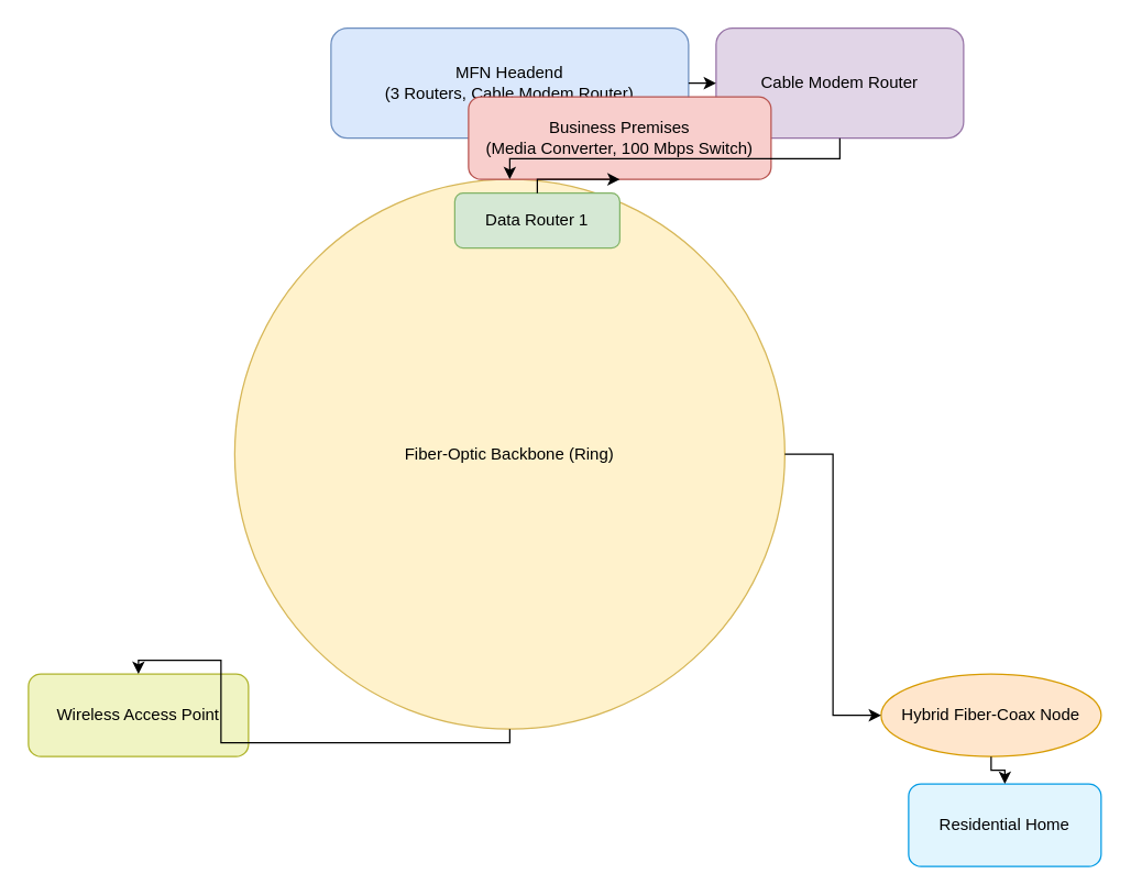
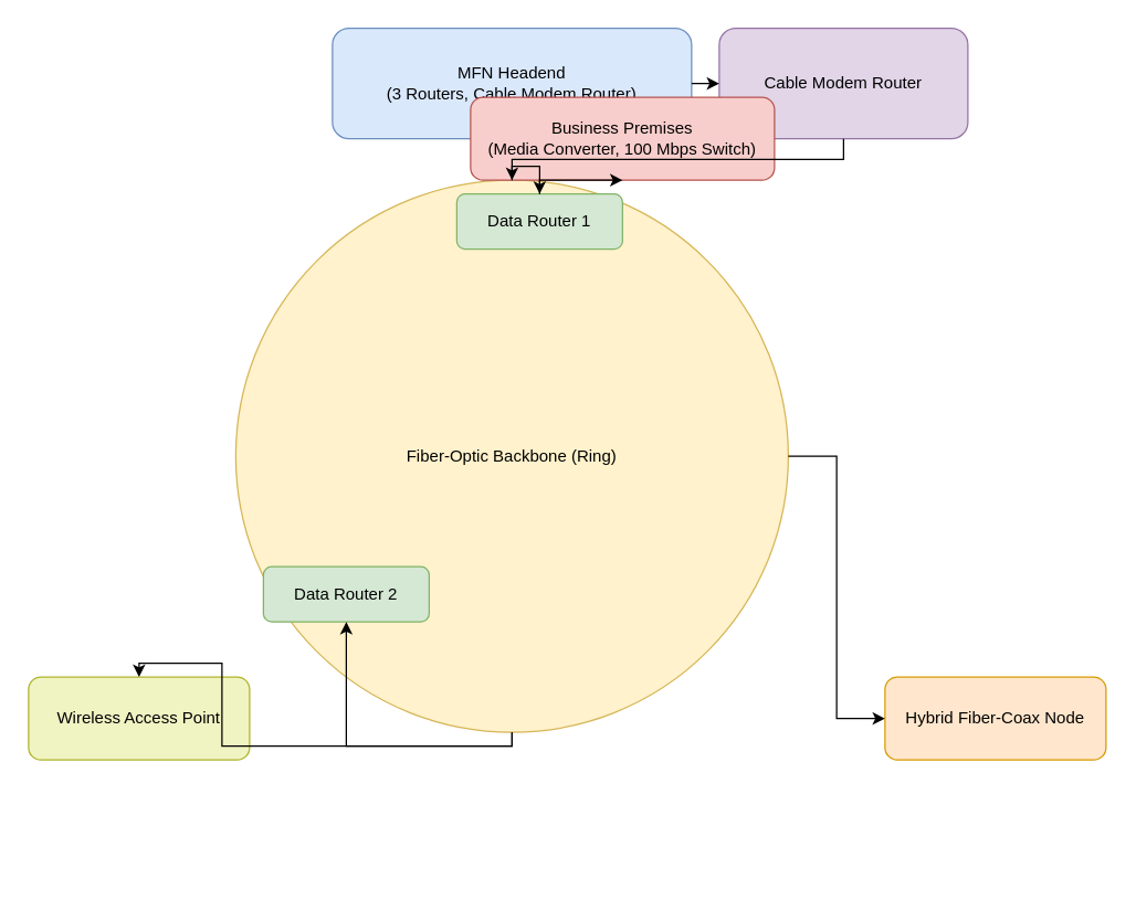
  <mxCell id="0" />
  <mxCell id="1" parent="0" />
  <mxCell id="2" value="MFN Headend&#10;(3 Routers, Cable Modem Router)" style="rounded=1;whiteSpace=wrap;html=1;fillColor=#dae8fc;strokeColor=#6c8ebf;fontSize=12;" vertex="1" parent="1"><mxGeometry x="240" y="20" width="260" height="80" as="geometry" /></mxCell>
  <mxCell id="3" value="Cable Modem Router" style="rounded=1;whiteSpace=wrap;html=1;fillColor=#e1d5e7;strokeColor=#9673a6;fontSize=12;" vertex="1" parent="1"><mxGeometry x="520" y="20" width="180" height="80" as="geometry" /></mxCell>
  <mxCell id="4" value="Fiber-Optic Backbone (Ring)" style="ellipse;whiteSpace=wrap;html=1;aspect=fixed;fillColor=#fff2cc;strokeColor=#d6b656;fontSize=12;" vertex="1" parent="1"><mxGeometry x="170" y="130" width="400" height="400" as="geometry" /></mxCell>
  <mxCell id="5" value="Data Router 1" style="rounded=1;whiteSpace=wrap;html=1;fillColor=#d5e8d4;strokeColor=#82b366;fontSize=12;" vertex="1" parent="1"><mxGeometry x="330" y="140" width="120" height="40" as="geometry" /></mxCell>
+ <mxCell id="6" value="Data Router 2" style="rounded=1;whiteSpace=wrap;html=1;fillColor=#d5e8d4;strokeColor=#82b366;fontSize=12;" vertex="1" parent="1"><mxGeometry x="190" y="410" width="120" height="40" as="geometry" /></mxCell>
  <mxCell id="7" value="Business Premises&#10;(Media Converter, 100 Mbps Switch)" style="rounded=1;whiteSpace=wrap;html=1;fillColor=#f8cecc;strokeColor=#b85450;fontSize=12;" vertex="1" parent="1"><mxGeometry x="340" y="70" width="220" height="60" as="geometry" /></mxCell>
- <mxCell id="8" value="Hybrid Fiber-Coax Node" style="ellipse;whiteSpace=wrap;html=1;fillColor=#ffe6cc;strokeColor=#d79b00;fontSize=12;" vertex="1" parent="1"><mxGeometry x="640" y="490" width="160" height="60" as="geometry" /></mxCell>
- <mxCell id="9" value="Residential Home" style="rounded=1;whiteSpace=wrap;html=1;fillColor=#e1f5fe;strokeColor=#039be5;fontSize=12;" vertex="1" parent="1"><mxGeometry x="660" y="570" width="140" height="60" as="geometry" /></mxCell>
+ <mxCell id="8" value="Hybrid Fiber-Coax Node" style="rounded=1;whiteSpace=wrap;html=1;fillColor=#ffe6cc;strokeColor=#d79b00;fontSize=12;" vertex="1" parent="1"><mxGeometry x="640" y="490" width="160" height="60" as="geometry" /></mxCell>
  <mxCell id="10" value="Wireless Access Point" style="rounded=1;whiteSpace=wrap;html=1;fillColor=#f0f4c3;strokeColor=#afb42b;fontSize=12;" vertex="1" parent="1"><mxGeometry x="20" y="490" width="160" height="60" as="geometry" /></mxCell>
  <mxCell id="11" edge="1" parent="1" source="2" target="3" style="edgeStyle=orthogonalEdgeStyle;rounded=0;html=1;strokeColor=#000000;"><mxGeometry relative="1" as="geometry" /></mxCell>
  <mxCell id="12" edge="1" parent="1" source="3" target="4" style="edgeStyle=orthogonalEdgeStyle;rounded=0;html=1;strokeColor=#000000;"><mxGeometry relative="1" as="geometry" /></mxCell>
+ <mxCell id="13" edge="1" parent="1" source="4" target="5" style="edgeStyle=orthogonalEdgeStyle;rounded=0;html=1;strokeColor=#000000;"><mxGeometry relative="1" as="geometry" /></mxCell>
+ <mxCell id="14" edge="1" parent="1" source="4" target="6" style="edgeStyle=orthogonalEdgeStyle;rounded=0;html=1;strokeColor=#000000;"><mxGeometry relative="1" as="geometry" /></mxCell>
  <mxCell id="15" edge="1" parent="1" source="5" target="7" style="edgeStyle=orthogonalEdgeStyle;rounded=0;html=1;strokeColor=#000000;"><mxGeometry relative="1" as="geometry" /></mxCell>
  <mxCell id="16" edge="1" parent="1" source="4" target="8" style="edgeStyle=orthogonalEdgeStyle;rounded=0;html=1;strokeColor=#000000;"><mxGeometry relative="1" as="geometry" /></mxCell>
- <mxCell id="17" edge="1" parent="1" source="8" target="9" style="edgeStyle=orthogonalEdgeStyle;rounded=0;html=1;strokeColor=#000000;"><mxGeometry relative="1" as="geometry" /></mxCell>
  <mxCell id="18" edge="1" parent="1" source="4" target="10" style="edgeStyle=orthogonalEdgeStyle;rounded=0;html=1;strokeColor=#000000;"><mxGeometry relative="1" as="geometry" /></mxCell>
